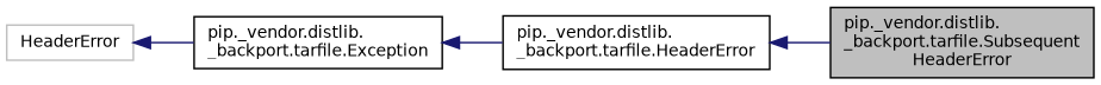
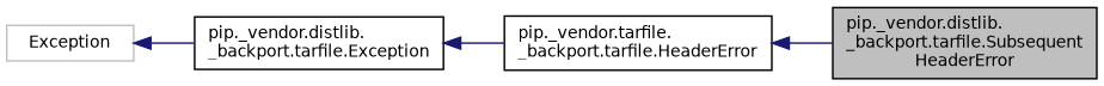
  digraph {
    rankdir=LR
    node [color=black fillcolor=white fontname=Helvetica fontsize=10 shape=record style=filled]
    edge [color=midnightblue dir=back fontname=Helvetica fontsize=10 labelfontname=Helvetica labelfontsize=10 style=solid]
    n1 [fillcolor=grey75 fontcolor=black height=0.2 label="pip._vendor.distlib.\l_backport.tarfile.Subsequent\lHeaderError" width=0.4]
-   n2 [height=0.2 label="pip._vendor.distlib.\l_backport.tarfile.HeaderError" width=0.4]
+   n2 [height=0.2 label="pip._vendor.tarfile.\l_backport.tarfile.HeaderError" width=0.4]
    n3 [height=0.2 label="pip._vendor.distlib.\l_backport.tarfile.Exception" width=0.4]
-   n4 [color=grey75 height=0.2 label=HeaderError width=0.4]
+   n4 [color=grey75 height=0.2 label=Exception width=0.4]
    n2 -> n1
    n3 -> n2
    n4 -> n3
  }
